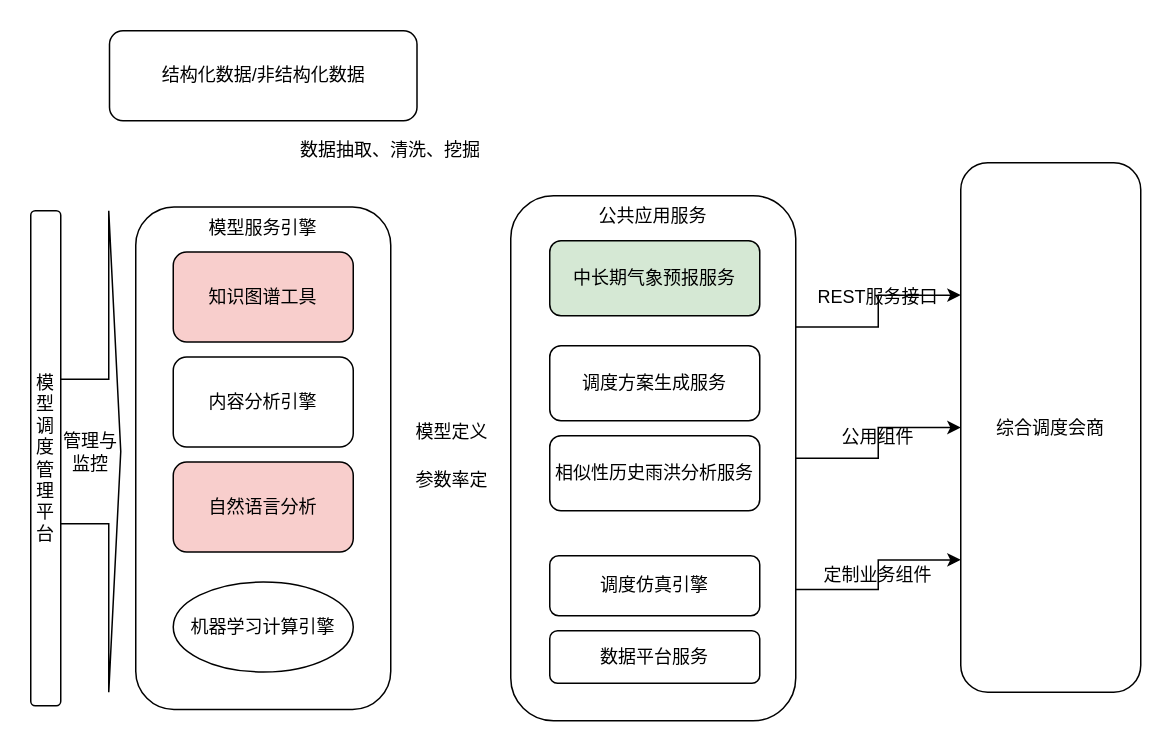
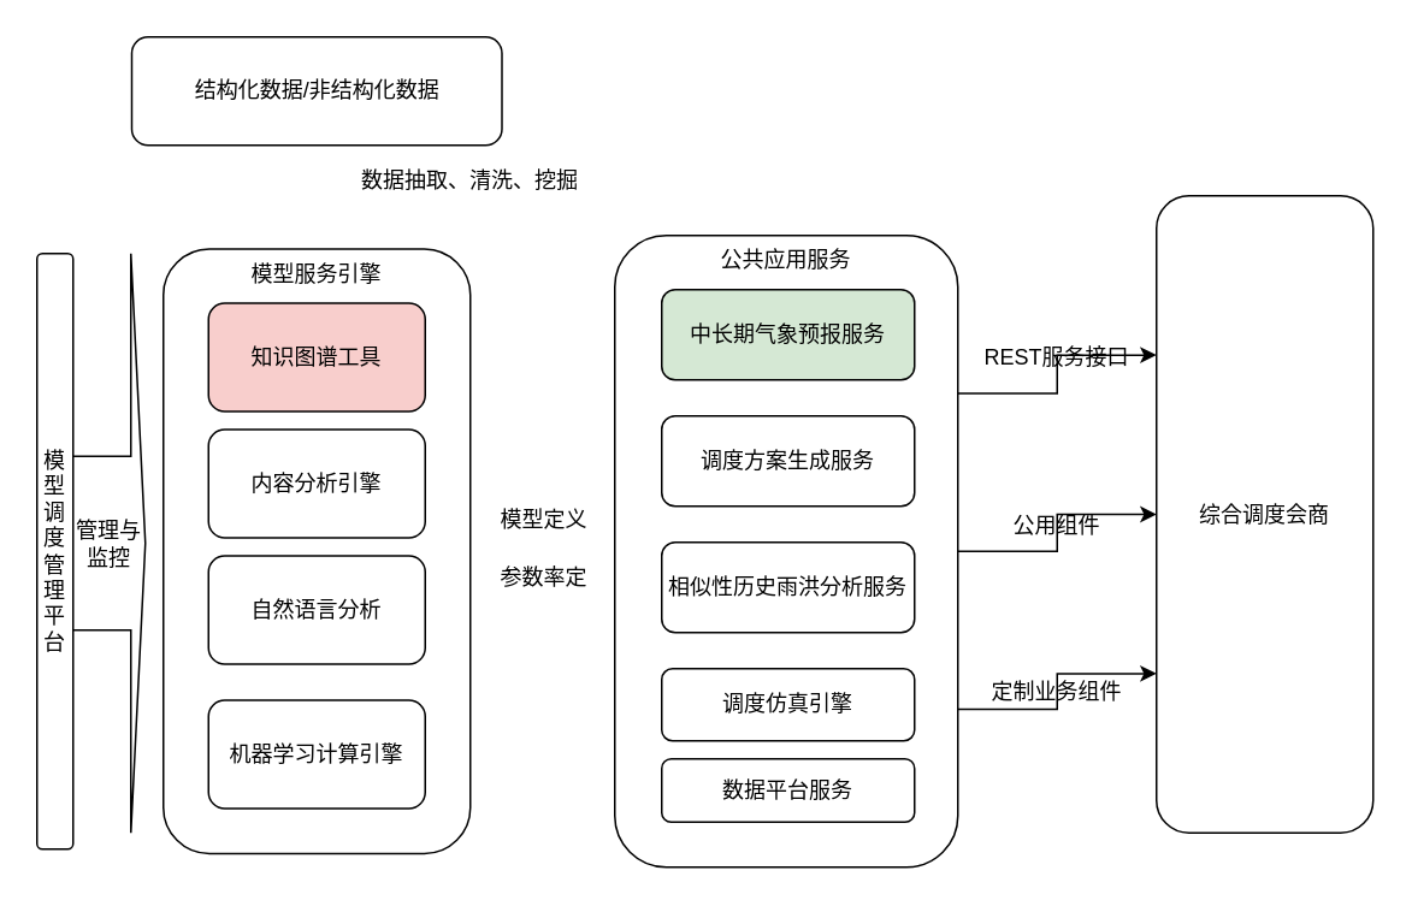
  <mxCell id="0" />
  <mxCell id="1" parent="0" />
  <mxCell id="2" value="模型服务引擎" style="rounded=1;whiteSpace=wrap;html=1;verticalAlign=top;" vertex="1" parent="1"><mxGeometry x="90" y="137.5" width="170" height="335" as="geometry" /></mxCell>
  <mxCell id="3" value="综合调度会商" style="rounded=1;whiteSpace=wrap;html=1;" vertex="1" parent="1"><mxGeometry x="640" y="108" width="120" height="353" as="geometry" /></mxCell>
  <mxCell id="4" style="edgeStyle=orthogonalEdgeStyle;rounded=0;orthogonalLoop=1;jettySize=auto;html=1;exitX=1;exitY=0.25;exitDx=0;exitDy=0;entryX=0;entryY=0.25;entryDx=0;entryDy=0;" edge="1" parent="1" source="7" target="3"><mxGeometry relative="1" as="geometry" /></mxCell>
  <mxCell id="5" style="edgeStyle=orthogonalEdgeStyle;rounded=0;orthogonalLoop=1;jettySize=auto;html=1;" edge="1" parent="1" source="7" target="3"><mxGeometry relative="1" as="geometry" /></mxCell>
  <mxCell id="6" style="edgeStyle=orthogonalEdgeStyle;rounded=0;orthogonalLoop=1;jettySize=auto;html=1;exitX=1;exitY=0.75;exitDx=0;exitDy=0;entryX=0;entryY=0.75;entryDx=0;entryDy=0;" edge="1" parent="1" source="7" target="3"><mxGeometry relative="1" as="geometry" /></mxCell>
  <mxCell id="7" value="公共应用服务" style="rounded=1;whiteSpace=wrap;html=1;verticalAlign=top;" vertex="1" parent="1"><mxGeometry x="340" y="130" width="190" height="350" as="geometry" /></mxCell>
  <mxCell id="8" value="调度仿真引擎" style="rounded=1;whiteSpace=wrap;html=1;" vertex="1" parent="1"><mxGeometry x="366" y="370" width="140" height="40" as="geometry" /></mxCell>
  <mxCell id="9" value="调度方案生成服务" style="rounded=1;whiteSpace=wrap;html=1;" vertex="1" parent="1"><mxGeometry x="366" y="230" width="140" height="50" as="geometry" /></mxCell>
  <mxCell id="10" value="数据平台服务" style="rounded=1;whiteSpace=wrap;html=1;" vertex="1" parent="1"><mxGeometry x="366" y="420" width="140" height="35" as="geometry" /></mxCell>
- <mxCell id="11" value="相似性历史雨洪分析服务" style="rounded=1;whiteSpace=wrap;html=1;" vertex="1" parent="1"><mxGeometry x="366" y="290" width="140" height="50" as="geometry" /></mxCell>
+ <mxCell id="11" value="相似性历史雨洪分析服务" style="rounded=1;whiteSpace=wrap;html=1;" vertex="1" parent="1"><mxGeometry x="366" y="300" width="140" height="50" as="geometry" /></mxCell>
  <mxCell id="12" value="中长期气象预报服务" style="rounded=1;whiteSpace=wrap;html=1;fillColor=#d5e8d4;" vertex="1" parent="1"><mxGeometry x="366" y="160" width="140" height="50" as="geometry" /></mxCell>
  <mxCell id="13" value="模型调度管理平台" style="rounded=1;whiteSpace=wrap;html=1;" vertex="1" parent="1"><mxGeometry x="20" y="140" width="20" height="330" as="geometry" /></mxCell>
  <mxCell id="14" value="知识图谱工具" style="rounded=1;whiteSpace=wrap;html=1;fillColor=#f8cecc;" vertex="1" parent="1"><mxGeometry x="115" y="167.5" width="120" height="60" as="geometry" /></mxCell>
  <mxCell id="15" value="内容分析引擎" style="rounded=1;whiteSpace=wrap;html=1;" vertex="1" parent="1"><mxGeometry x="115" y="237.5" width="120" height="60" as="geometry" /></mxCell>
- <mxCell id="16" value="自然语言分析" style="rounded=1;whiteSpace=wrap;html=1;fillColor=#f8cecc;" vertex="1" parent="1"><mxGeometry x="115" y="307.5" width="120" height="60" as="geometry" /></mxCell>
- <mxCell id="17" value="机器学习计算引擎" style="ellipse;whiteSpace=wrap;html=1;" vertex="1" parent="1"><mxGeometry x="115" y="387.5" width="120" height="60" as="geometry" /></mxCell>
+ <mxCell id="16" value="自然语言分析" style="rounded=1;whiteSpace=wrap;html=1;" vertex="1" parent="1"><mxGeometry x="115" y="307.5" width="120" height="60" as="geometry" /></mxCell>
+ <mxCell id="17" value="机器学习计算引擎" style="rounded=1;whiteSpace=wrap;html=1;" vertex="1" parent="1"><mxGeometry x="115" y="387.5" width="120" height="60" as="geometry" /></mxCell>
  <mxCell id="18" value="管理与监控" style="shape=singleArrow;whiteSpace=wrap;html=1;" vertex="1" parent="1"><mxGeometry x="40" y="140" width="40" height="321" as="geometry" /></mxCell>
  <mxCell id="19" value="结构化数据/非结构化数据" style="rounded=1;whiteSpace=wrap;html=1;" vertex="1" parent="1"><mxGeometry x="72.5" y="20" width="205" height="60" as="geometry" /></mxCell>
  <mxCell id="20" value="REST服务接口" style="text;html=1;strokeColor=none;fillColor=none;align=center;verticalAlign=middle;whiteSpace=wrap;rounded=0;" vertex="1" parent="1"><mxGeometry x="540" y="188" width="90" height="20" as="geometry" /></mxCell>
  <mxCell id="21" value="公用组件" style="text;html=1;strokeColor=none;fillColor=none;align=center;verticalAlign=middle;whiteSpace=wrap;rounded=0;" vertex="1" parent="1"><mxGeometry x="540" y="280.5" width="90" height="20" as="geometry" /></mxCell>
  <mxCell id="22" value="定制业务组件" style="text;html=1;strokeColor=none;fillColor=none;align=center;verticalAlign=middle;whiteSpace=wrap;rounded=0;" vertex="1" parent="1"><mxGeometry x="540" y="373" width="90" height="20" as="geometry" /></mxCell>
  <mxCell id="23" value="模型定义" style="text;html=1;strokeColor=none;fillColor=none;align=center;verticalAlign=middle;whiteSpace=wrap;rounded=0;" vertex="1" parent="1"><mxGeometry x="255.5" y="277.5" width="90" height="20" as="geometry" /></mxCell>
  <mxCell id="24" value="参数率定" style="text;html=1;strokeColor=none;fillColor=none;align=center;verticalAlign=middle;whiteSpace=wrap;rounded=0;" vertex="1" parent="1"><mxGeometry x="255.5" y="310" width="90" height="20" as="geometry" /></mxCell>
  <mxCell id="25" value="数据抽取、清洗、挖掘" style="text;html=1;strokeColor=none;fillColor=none;align=center;verticalAlign=middle;whiteSpace=wrap;rounded=0;" vertex="1" parent="1"><mxGeometry x="190" y="90" width="140" height="20" as="geometry" /></mxCell>
